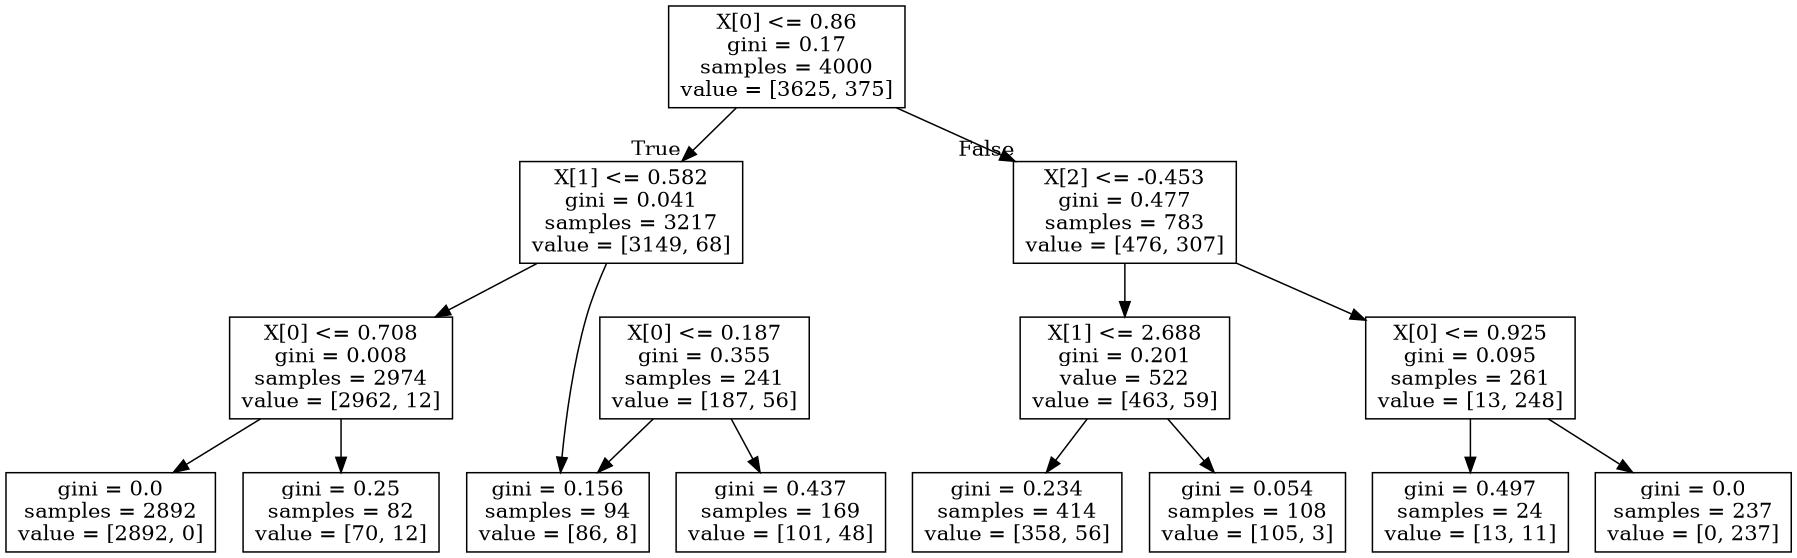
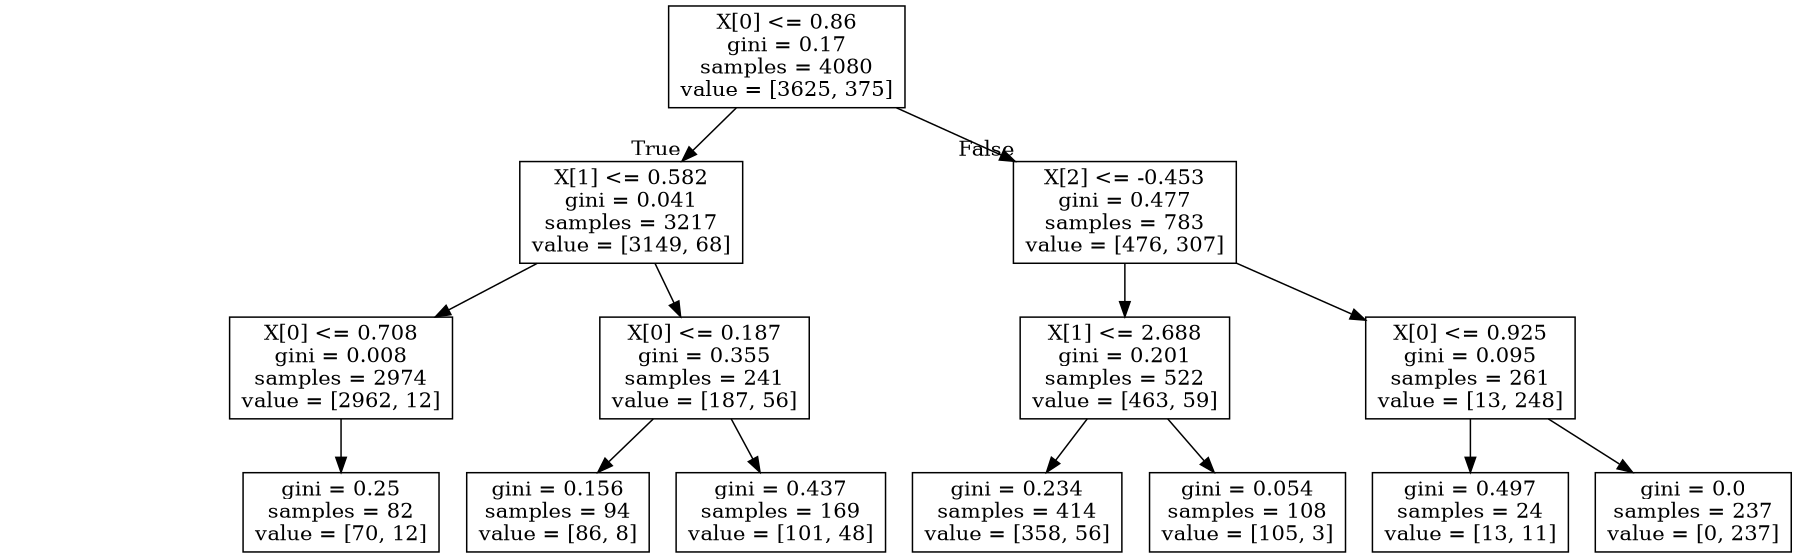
  digraph {
    node [shape=box]
-   n1 [label="X[0] <= 0.86\ngini = 0.17\nsamples = 4000\nvalue = [3625, 375]"]
+   n1 [label="X[0] <= 0.86\ngini = 0.17\nsamples = 4080\nvalue = [3625, 375]"]
    n2 [label="X[1] <= 0.582\ngini = 0.041\nsamples = 3217\nvalue = [3149, 68]"]
    n3 [label="X[2] <= -0.453\ngini = 0.477\nsamples = 783\nvalue = [476, 307]"]
    n4 [label="X[0] <= 0.708\ngini = 0.008\nsamples = 2974\nvalue = [2962, 12]"]
    n5 [label="X[0] <= 0.187\ngini = 0.355\nsamples = 241\nvalue = [187, 56]"]
-   n6 [label="X[1] <= 2.688\ngini = 0.201\nvalue = 522\nvalue = [463, 59]"]
+   n6 [label="X[1] <= 2.688\ngini = 0.201\nsamples = 522\nvalue = [463, 59]"]
    n7 [label="X[0] <= 0.925\ngini = 0.095\nsamples = 261\nvalue = [13, 248]"]
-   n8 [label="gini = 0.0\nsamples = 2892\nvalue = [2892, 0]"]
    n9 [label="gini = 0.25\nsamples = 82\nvalue = [70, 12]"]
    n10 [label="gini = 0.156\nsamples = 94\nvalue = [86, 8]"]
    n11 [label="gini = 0.437\nsamples = 169\nvalue = [101, 48]"]
    n12 [label="gini = 0.234\nsamples = 414\nvalue = [358, 56]"]
    n13 [label="gini = 0.054\nsamples = 108\nvalue = [105, 3]"]
    n14 [label="gini = 0.497\nsamples = 24\nvalue = [13, 11]"]
    n15 [label="gini = 0.0\nsamples = 237\nvalue = [0, 237]"]
    n1 -> n2 [headlabel=True labelangle=45 labeldistance=2.5]
    n1 -> n3 [headlabel=False labelangle=-45 labeldistance=2.5]
    n2 -> n4
-   n2 -> n10
+   n2 -> n5
    n3 -> n6
    n3 -> n7
-   n4 -> n8
    n4 -> n9
    n5 -> n10
    n5 -> n11
    n6 -> n12
    n6 -> n13
    n7 -> n14
    n7 -> n15
  }
